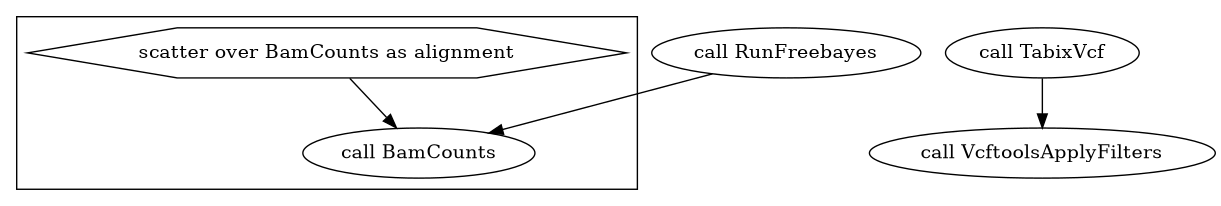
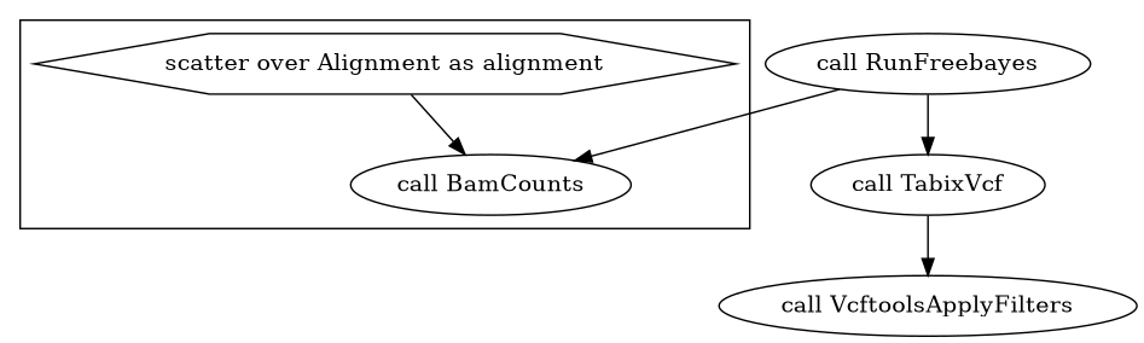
  digraph {
    compound=true
    n1 [label="call BamCounts"]
-   n2 [label="scatter over BamCounts as alignment" shape=hexagon]
+   n2 [label="scatter over Alignment as alignment" shape=hexagon]
    n3 [label="call RunFreebayes"]
    n4 [label="call TabixVcf"]
    n5 [label="call VcftoolsApplyFilters"]
    subgraph cluster_1 {
      fillcolor=white
      style="filled,solid"
      n1
      n2
    }
    n2 -> n1
    n3 -> n1
+   n3 -> n4
    n4 -> n5
  }
